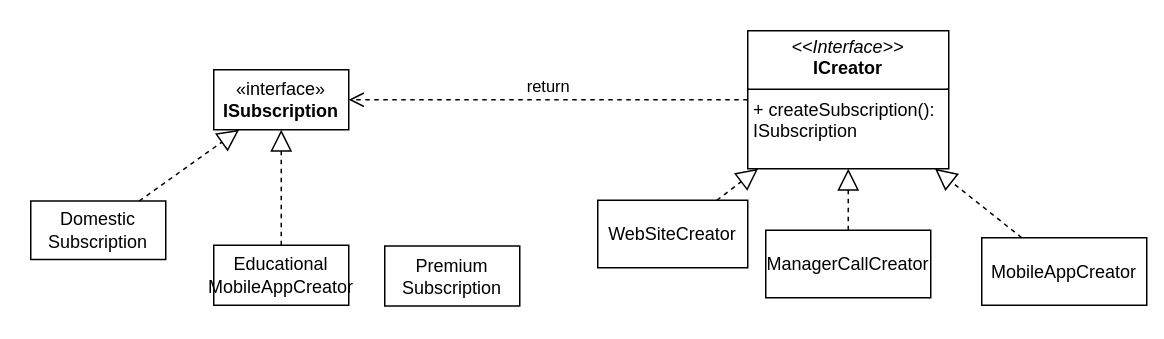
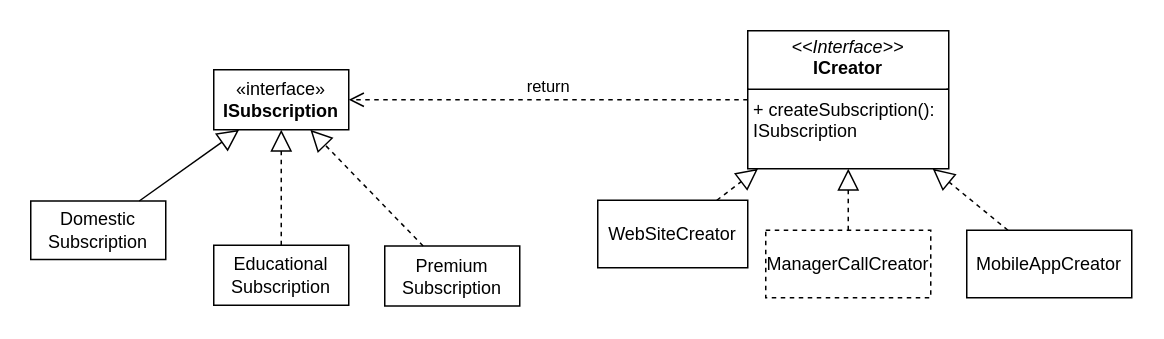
  <mxCell id="0" />
  <mxCell id="1" parent="0" />
  <mxCell id="2" value="«interface»&lt;br&gt;&lt;b&gt;ISubscription&lt;/b&gt;" style="html=1;whiteSpace=wrap;" vertex="1" parent="1"><mxGeometry x="142" y="46" width="90" height="40" as="geometry" /></mxCell>
  <mxCell id="3" value="Domestic&lt;div&gt;Subscription&lt;/div&gt;" style="html=1;whiteSpace=wrap;" vertex="1" parent="1"><mxGeometry x="20" y="133.5" width="90" height="39" as="geometry" /></mxCell>
- <mxCell id="4" value="Educational&lt;div&gt;MobileAppCreator&lt;/div&gt;" style="html=1;whiteSpace=wrap;" vertex="1" parent="1"><mxGeometry x="142" y="163" width="90" height="40" as="geometry" /></mxCell>
+ <mxCell id="4" value="Educational&lt;div&gt;Subscription&lt;/div&gt;" style="html=1;whiteSpace=wrap;" vertex="1" parent="1"><mxGeometry x="142" y="163" width="90" height="40" as="geometry" /></mxCell>
  <mxCell id="5" value="Premium&lt;div&gt;Subscription&lt;/div&gt;" style="html=1;whiteSpace=wrap;" vertex="1" parent="1"><mxGeometry x="256" y="163.5" width="90" height="40" as="geometry" /></mxCell>
  <mxCell id="6" value="" style="endArrow=block;dashed=1;endFill=0;endSize=12;html=1;rounded=0;" edge="1" parent="1" source="4" target="2"><mxGeometry width="160" relative="1" as="geometry"><mxPoint x="288" y="184" as="sourcePoint" /><mxPoint x="357" y="113" as="targetPoint" /></mxGeometry></mxCell>
- <mxCell id="7" value="" style="endArrow=block;dashed=1;endFill=0;endSize=12;html=1;rounded=0;" edge="1" parent="1" source="3" target="2"><mxGeometry width="160" relative="1" as="geometry"><mxPoint x="246" y="169" as="sourcePoint" /><mxPoint x="246" y="89" as="targetPoint" /></mxGeometry></mxCell>
+ <mxCell id="7" value="" style="endArrow=block;dashed=0;endFill=0;endSize=12;html=1;rounded=0;" edge="1" parent="1" source="3" target="2"><mxGeometry width="160" relative="1" as="geometry"><mxPoint x="246" y="169" as="sourcePoint" /><mxPoint x="246" y="89" as="targetPoint" /></mxGeometry></mxCell>
+ <mxCell id="8" value="" style="endArrow=block;dashed=1;endFill=0;endSize=12;html=1;rounded=0;" edge="1" parent="1" source="5" target="2"><mxGeometry width="160" relative="1" as="geometry"><mxPoint x="382" y="193" as="sourcePoint" /><mxPoint x="382" y="113" as="targetPoint" /><Array as="points" /></mxGeometry></mxCell>
  <mxCell id="9" value="&lt;p style=&quot;margin:0px;margin-top:4px;text-align:center;&quot;&gt;&lt;i&gt;&amp;lt;&amp;lt;Interface&amp;gt;&amp;gt;&lt;/i&gt;&lt;br&gt;&lt;b&gt;ICreator&lt;/b&gt;&lt;/p&gt;&lt;hr size=&quot;1&quot; style=&quot;border-style:solid;&quot;&gt;&lt;p style=&quot;margin:0px;margin-left:4px;&quot;&gt;&lt;/p&gt;&lt;p style=&quot;margin:0px;margin-left:4px;&quot;&gt;+ createSubscription(): ISubscription&lt;br&gt;&lt;/p&gt;" style="verticalAlign=top;align=left;overflow=fill;html=1;whiteSpace=wrap;" vertex="1" parent="1"><mxGeometry x="498" y="20" width="134" height="92" as="geometry" /></mxCell>
  <mxCell id="10" value="return" style="html=1;verticalAlign=bottom;endArrow=open;dashed=1;endSize=8;curved=0;rounded=0;" edge="1" parent="1" source="9" target="2"><mxGeometry relative="1" as="geometry"><mxPoint x="538" y="96" as="sourcePoint" /><mxPoint x="458" y="96" as="targetPoint" /></mxGeometry></mxCell>
  <mxCell id="11" value="WebSiteCreator" style="html=1;whiteSpace=wrap;" vertex="1" parent="1"><mxGeometry x="398" y="133" width="100" height="45" as="geometry" /></mxCell>
- <mxCell id="12" value="MobileAppCreator" style="html=1;whiteSpace=wrap;" vertex="1" parent="1"><mxGeometry x="654" y="158" width="110" height="45" as="geometry" /></mxCell>
- <mxCell id="13" value="ManagerCallCreator" style="html=1;whiteSpace=wrap;" vertex="1" parent="1"><mxGeometry x="510" y="153" width="110" height="45" as="geometry" /></mxCell>
+ <mxCell id="12" value="MobileAppCreator" style="html=1;whiteSpace=wrap;" vertex="1" parent="1"><mxGeometry x="644" y="153" width="110" height="45" as="geometry" /></mxCell>
+ <mxCell id="13" value="ManagerCallCreator" style="html=1;whiteSpace=wrap;dashed=1;" vertex="1" parent="1"><mxGeometry x="510" y="153" width="110" height="45" as="geometry" /></mxCell>
  <mxCell id="14" value="" style="endArrow=block;dashed=1;endFill=0;endSize=12;html=1;rounded=0;" edge="1" parent="1" source="12" target="9"><mxGeometry width="160" relative="1" as="geometry"><mxPoint x="673" y="311" as="sourcePoint" /><mxPoint x="597" y="233" as="targetPoint" /><Array as="points" /></mxGeometry></mxCell>
  <mxCell id="15" value="" style="endArrow=block;dashed=1;endFill=0;endSize=12;html=1;rounded=0;" edge="1" parent="1" source="11" target="9"><mxGeometry width="160" relative="1" as="geometry"><mxPoint x="630" y="327" as="sourcePoint" /><mxPoint x="554" y="249" as="targetPoint" /><Array as="points" /></mxGeometry></mxCell>
  <mxCell id="16" value="" style="endArrow=block;dashed=1;endFill=0;endSize=12;html=1;rounded=0;" edge="1" parent="1" source="13" target="9"><mxGeometry width="160" relative="1" as="geometry"><mxPoint x="696" y="330" as="sourcePoint" /><mxPoint x="620" y="252" as="targetPoint" /><Array as="points" /></mxGeometry></mxCell>
